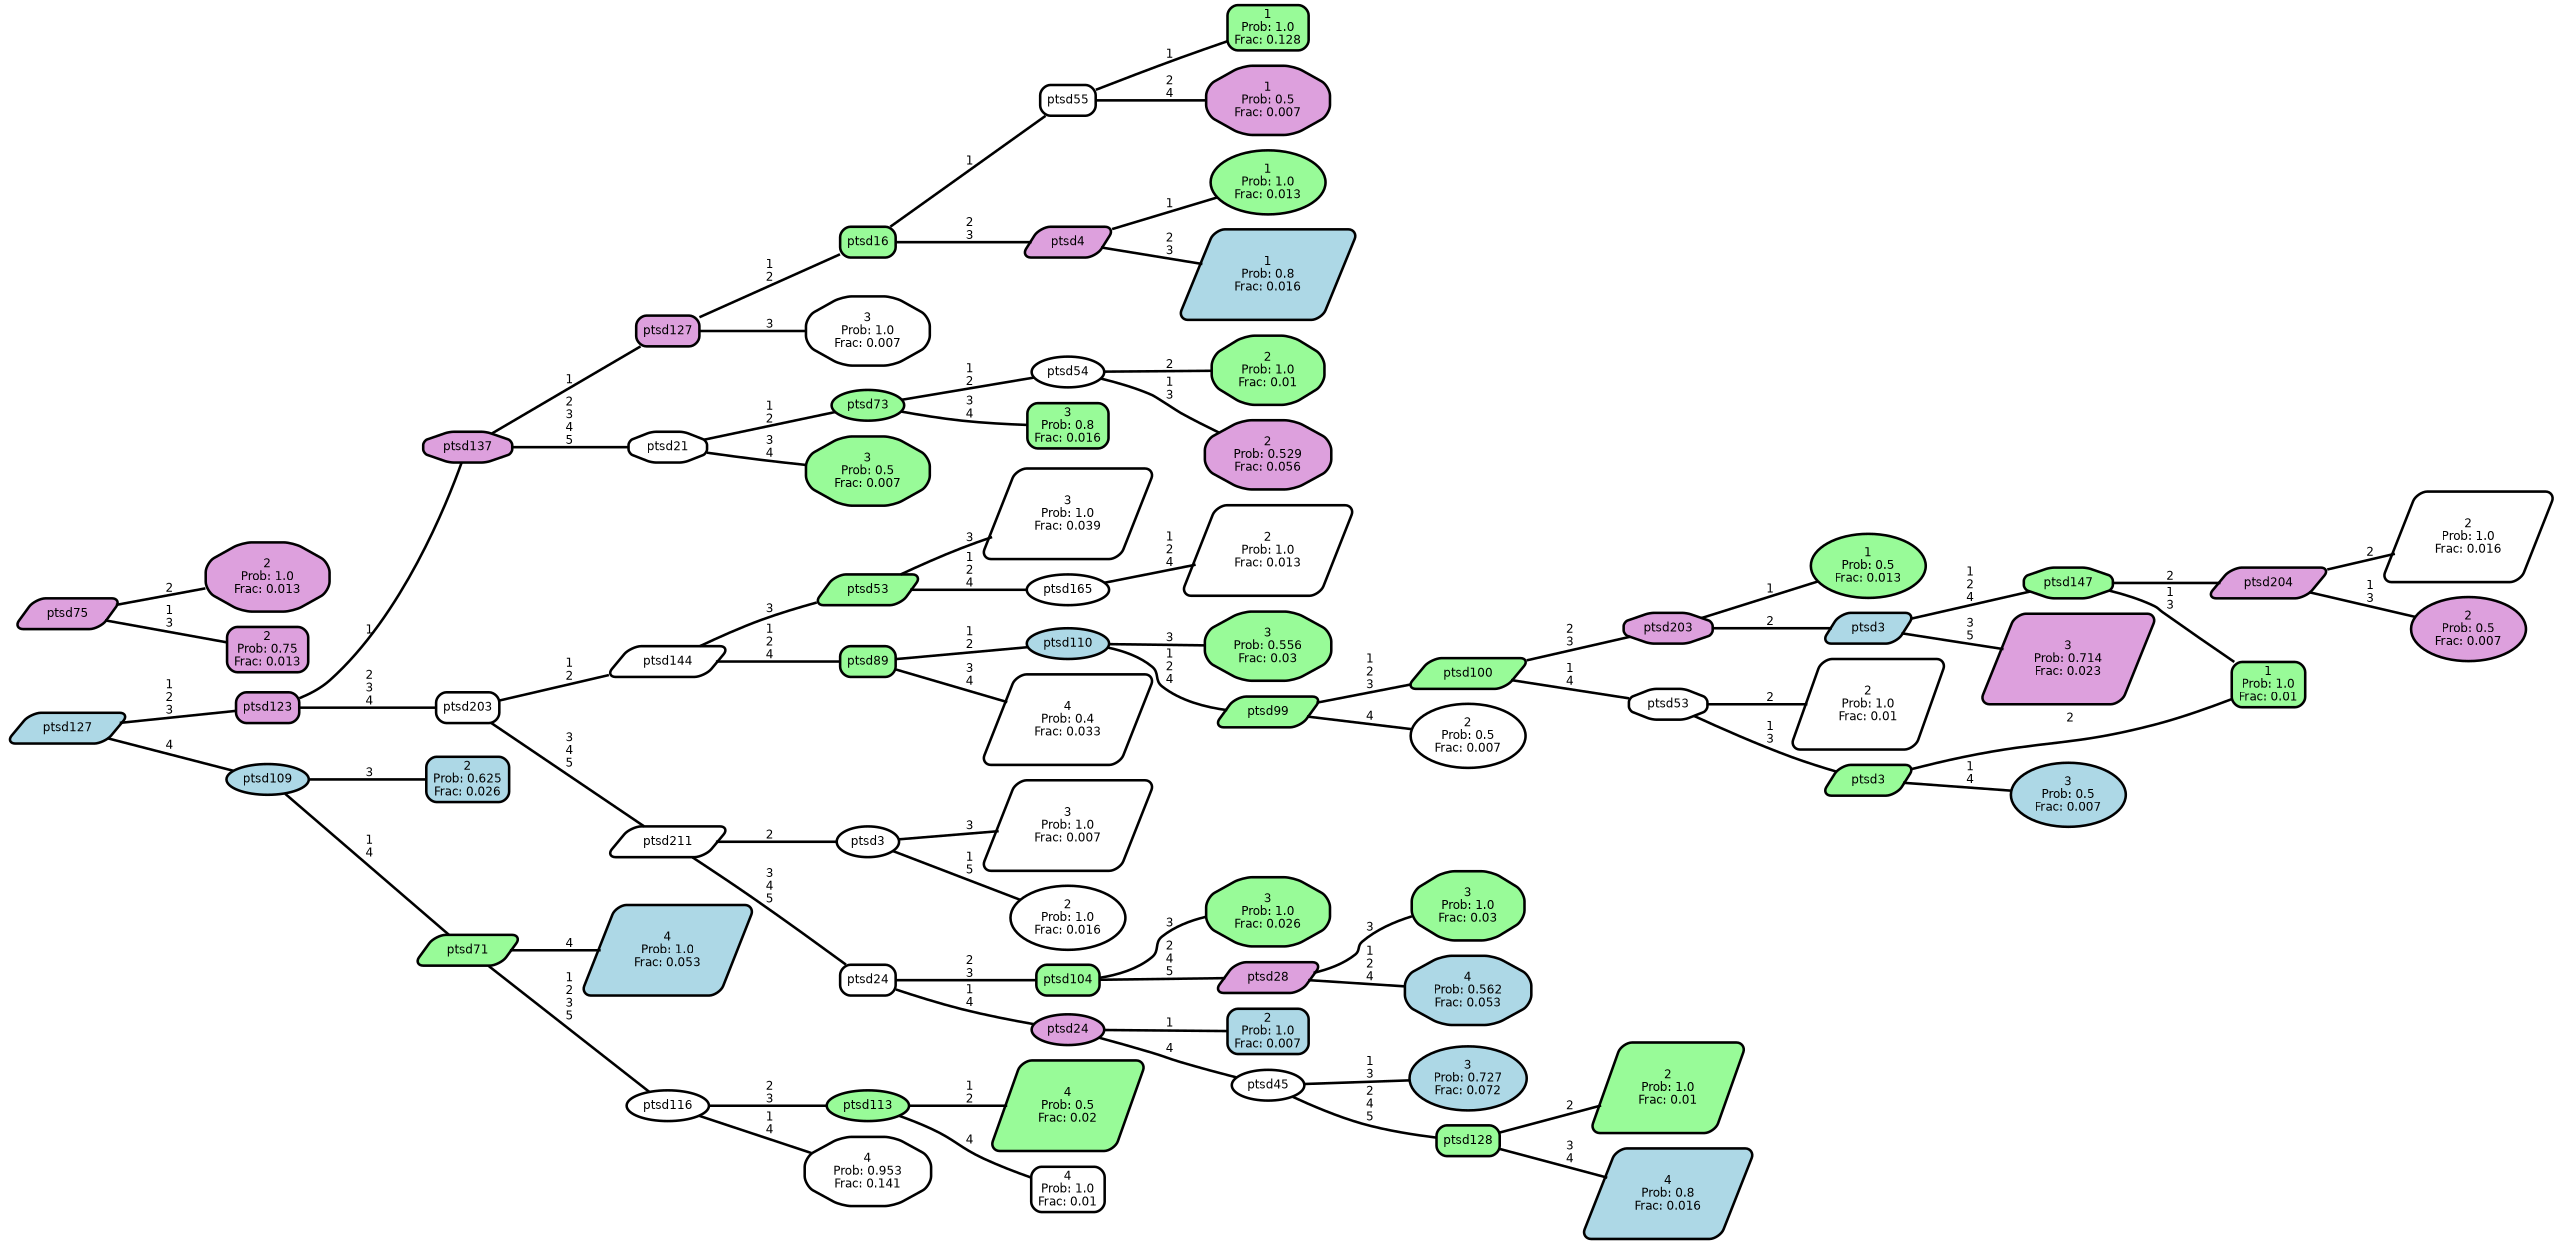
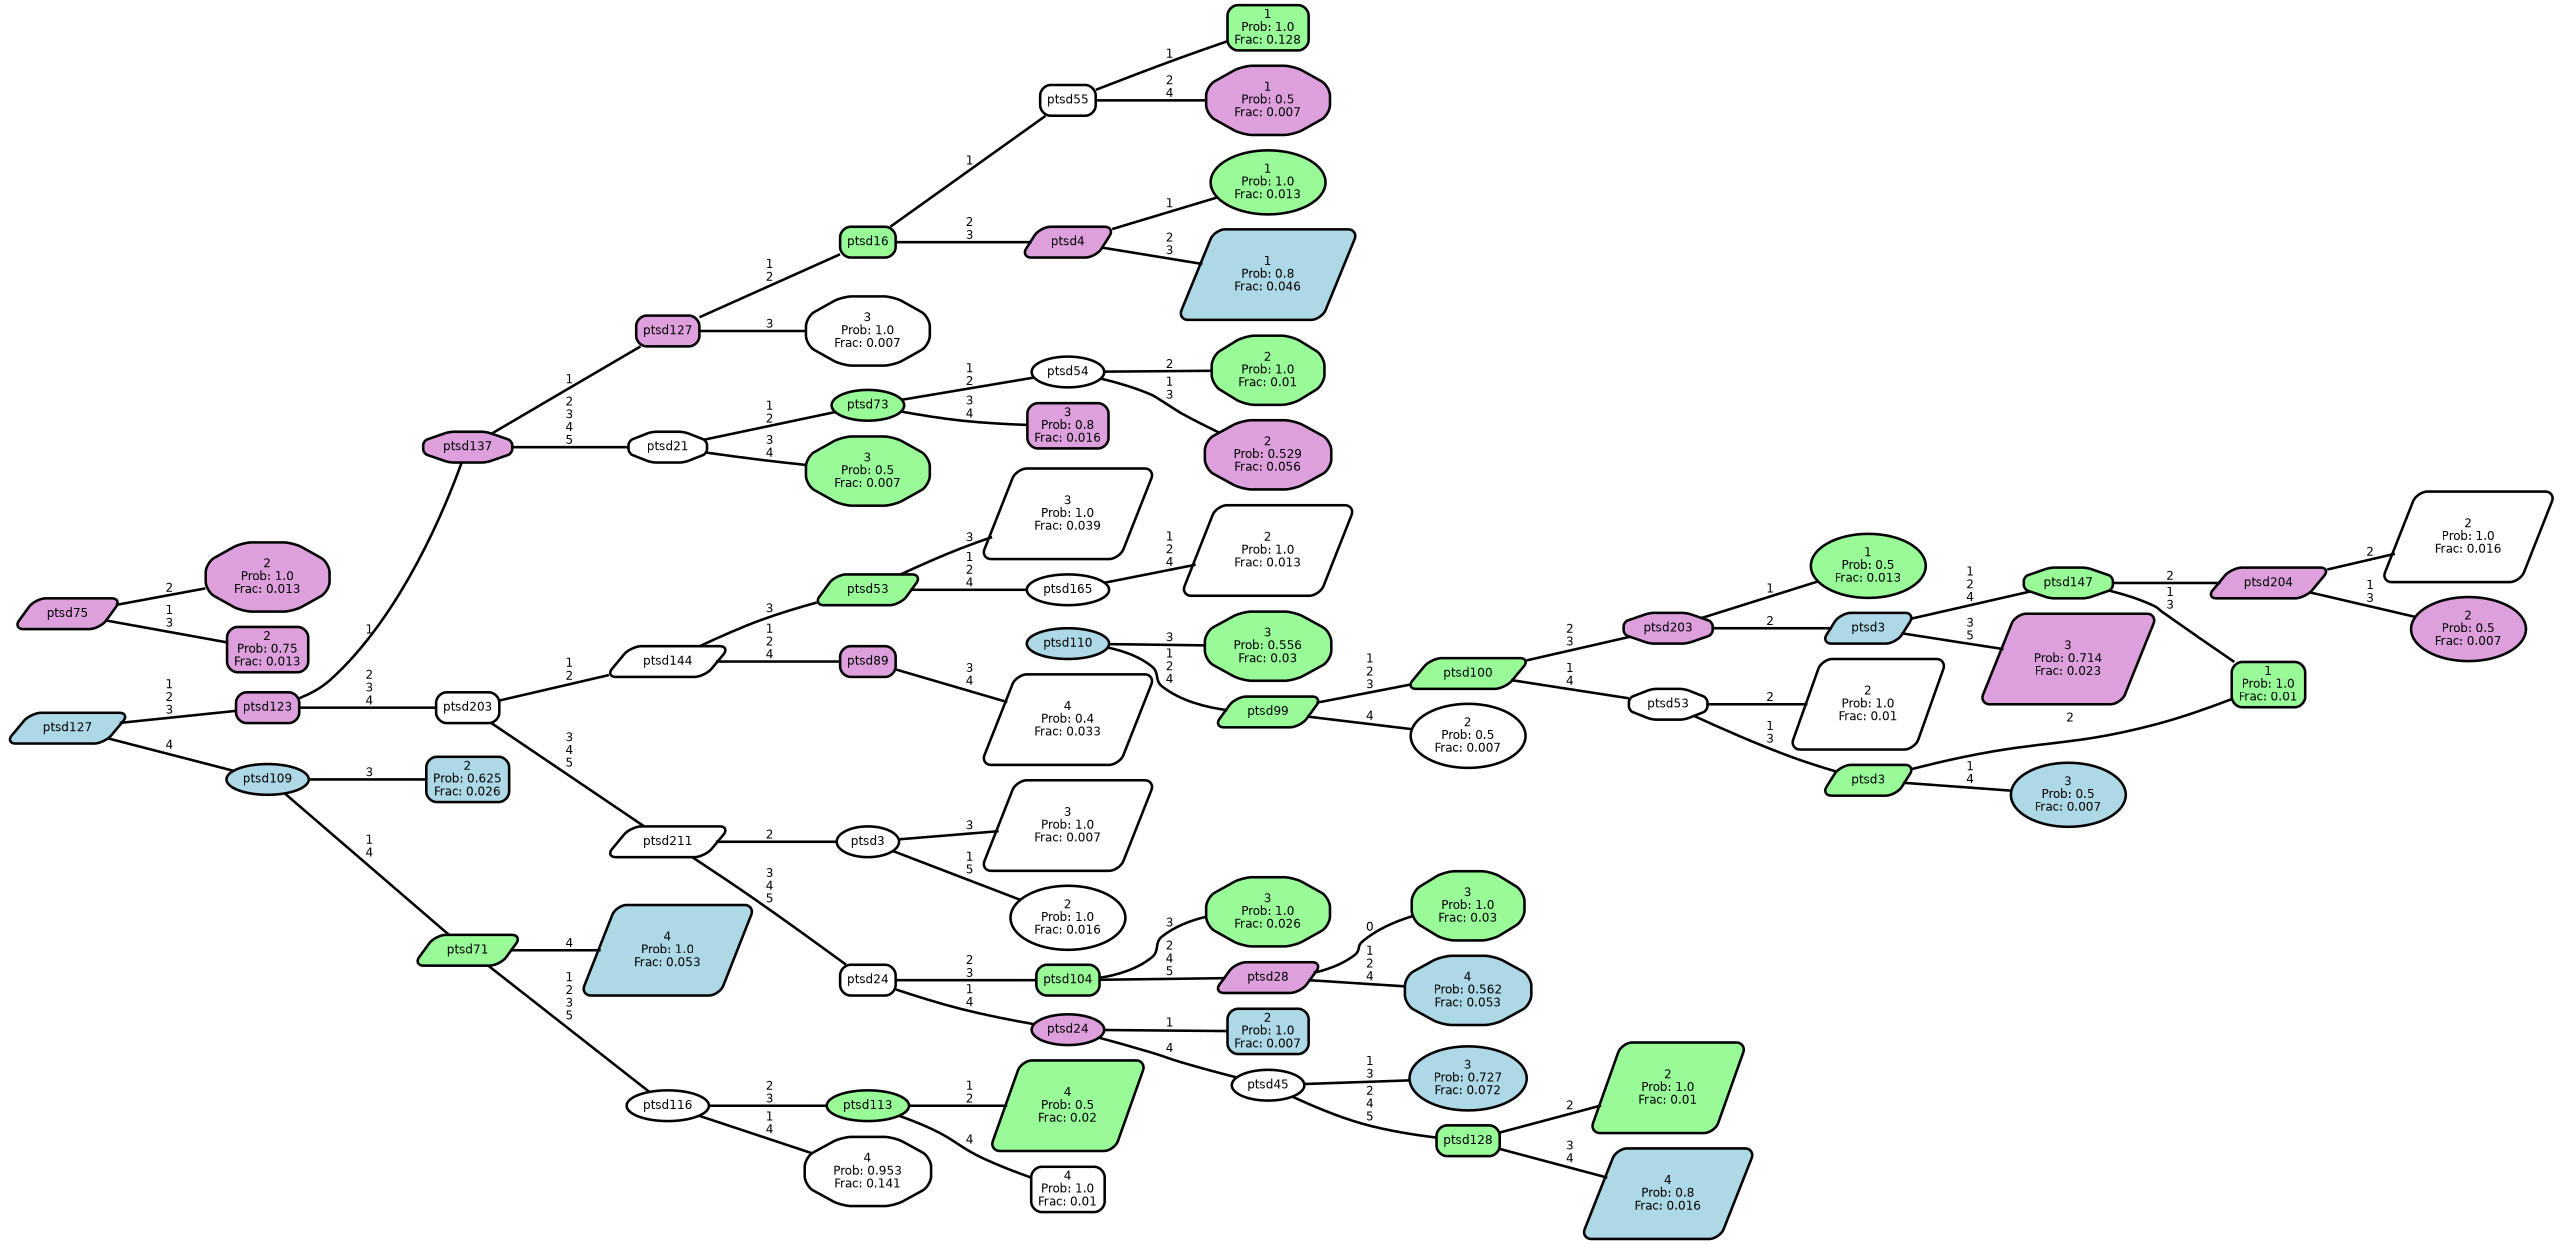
  graph {
    rankdir=LR
    ranksep="0 equally"
    splines=straight
    node [color=black fillcolor=palegreen fontcolor=black fontname=helvetica penwidth=3 shape=parallelogram style="filled, rounded"]
    edge [color=black fontname=helvetica penwidth=3]
    n1 [label="1\nProb: 1.0\nFrac: 0.128" shape=box]
    n2 [fillcolor=white label=ptsd55 shape=box]
    n3 [fillcolor=plum label="1\nProb: 0.5\nFrac: 0.007" shape=octagon]
    n4 [label=ptsd16 shape=box]
    n5 [fillcolor=plum label=ptsd4]
    n6 [label="1\nProb: 1.0\nFrac: 0.013" shape=ellipse]
-   n7 [fillcolor=lightblue label="1\nProb: 0.8\nFrac: 0.016"]
+   n7 [fillcolor=lightblue label="1\nProb: 0.8\nFrac: 0.046"]
    n8 [fillcolor=plum label=ptsd127 shape=box]
    n9 [fillcolor=white label="3\nProb: 1.0\nFrac: 0.007" shape=octagon]
    n10 [fillcolor=plum label=ptsd137 shape=octagon]
    n11 [fillcolor=white label=ptsd21 shape=octagon]
    n12 [label=ptsd73 shape=ellipse]
    n13 [label="3\nProb: 0.5\nFrac: 0.007" shape=octagon]
    n14 [label="2\nProb: 1.0\nFrac: 0.01" shape=octagon]
    n15 [fillcolor=white label=ptsd54 shape=ellipse]
    n16 [fillcolor=plum label="2\nProb: 0.529\nFrac: 0.056" shape=octagon]
-   n17 [label="3\nProb: 0.8\nFrac: 0.016" shape=box]
+   n17 [fillcolor=plum label="3\nProb: 0.8\nFrac: 0.016" shape=box]
    n18 [fillcolor=plum label=ptsd123 shape=box]
    n19 [fillcolor=white label=ptsd203 shape=box]
    n20 [fillcolor=white label=ptsd144]
    n21 [fillcolor=white label=ptsd211]
    n22 [fillcolor=white label="3\nProb: 1.0\nFrac: 0.039"]
    n23 [label=ptsd53]
    n24 [fillcolor=white label=ptsd165 shape=ellipse]
    n25 [fillcolor=white label="2\nProb: 1.0\nFrac: 0.013"]
-   n26 [label=ptsd89 shape=box]
+   n26 [fillcolor=plum label=ptsd89 shape=box]
    n27 [fillcolor=lightblue label=ptsd110 shape=ellipse]
    n28 [fillcolor=white label="4\nProb: 0.4\nFrac: 0.033"]
    n29 [label="3\nProb: 0.556\nFrac: 0.03" shape=octagon]
    n30 [label=ptsd99]
    n31 [label=ptsd100]
    n32 [fillcolor=white label="2\nProb: 0.5\nFrac: 0.007" shape=ellipse]
    n33 [label="1\nProb: 0.5\nFrac: 0.013" shape=ellipse]
    n34 [fillcolor=plum label=ptsd203 shape=octagon]
    n35 [fillcolor=lightblue label=ptsd3]
    n36 [label=ptsd147 shape=octagon]
    n37 [fillcolor=plum label="3\nProb: 0.714\nFrac: 0.023"]
    n38 [fillcolor=white label="2\nProb: 1.0\nFrac: 0.016"]
    n39 [fillcolor=plum label=ptsd204]
    n40 [fillcolor=plum label="2\nProb: 0.5\nFrac: 0.007" shape=ellipse]
    n41 [label="1\nProb: 1.0\nFrac: 0.01" shape=box]
    n42 [fillcolor=plum label=ptsd75]
    n43 [fillcolor=plum label="2\nProb: 1.0\nFrac: 0.013" shape=octagon]
    n44 [fillcolor=plum label="2\nProb: 0.75\nFrac: 0.013" shape=box]
    n45 [fillcolor=white label=ptsd53 shape=octagon]
    n46 [fillcolor=white label="2\nProb: 1.0\nFrac: 0.01"]
    n47 [label=ptsd3]
    n48 [fillcolor=lightblue label="3\nProb: 0.5\nFrac: 0.007" shape=ellipse]
    n49 [fillcolor=white label=ptsd3 shape=ellipse]
    n50 [fillcolor=white label=ptsd24 shape=box]
    n51 [fillcolor=white label="3\nProb: 1.0\nFrac: 0.007"]
    n52 [fillcolor=white label="2\nProb: 1.0\nFrac: 0.016" shape=ellipse]
    n53 [label=ptsd104 shape=box]
    n54 [fillcolor=plum label=ptsd24 shape=ellipse]
    n55 [label="3\nProb: 1.0\nFrac: 0.026" shape=octagon]
    n56 [fillcolor=plum label=ptsd28]
    n57 [label="3\nProb: 1.0\nFrac: 0.03" shape=octagon]
    n58 [fillcolor=lightblue label="4\nProb: 0.562\nFrac: 0.053" shape=octagon]
    n59 [fillcolor=lightblue label="2\nProb: 1.0\nFrac: 0.007" shape=box]
    n60 [fillcolor=white label=ptsd45 shape=ellipse]
    n61 [fillcolor=lightblue label="3\nProb: 0.727\nFrac: 0.072" shape=ellipse]
    n62 [label=ptsd128 shape=box]
    n63 [label="2\nProb: 1.0\nFrac: 0.01"]
    n64 [fillcolor=lightblue label="4\nProb: 0.8\nFrac: 0.016"]
    n65 [fillcolor=lightblue label=ptsd127]
    n66 [fillcolor=lightblue label=ptsd109 shape=ellipse]
    n67 [fillcolor=lightblue label="2\nProb: 0.625\nFrac: 0.026" shape=box]
    n68 [label=ptsd71]
    n69 [fillcolor=lightblue label="4\nProb: 1.0\nFrac: 0.053"]
    n70 [fillcolor=white label=ptsd116 shape=ellipse]
    n71 [label=ptsd113 shape=ellipse]
    n72 [fillcolor=white label="4\nProb: 0.953\nFrac: 0.141" shape=octagon]
    n73 [label="4\nProb: 0.5\nFrac: 0.02"]
    n74 [fillcolor=white label="4\nProb: 1.0\nFrac: 0.01" shape=box]
    subgraph sub_1 {
      rank=same
    }
    n2 -- n1 [label=" 1"]
    n2 -- n3 [label=" 2\n 4"]
    n4 -- n2 [label=" 1"]
    n4 -- n5 [label=" 2\n 3"]
    n5 -- n6 [label=" 1"]
    n5 -- n7 [label=" 2\n 3"]
    n8 -- n4 [label=" 1\n 2"]
    n8 -- n9 [label=" 3"]
    n10 -- n8 [label=" 1"]
    n10 -- n11 [label=" 2\n 3\n 4\n 5"]
    n11 -- n12 [label=" 1\n 2"]
    n11 -- n13 [label=" 3\n 4"]
    n12 -- n15 [label=" 1\n 2"]
    n12 -- n17 [label=" 3\n 4"]
    n15 -- n14 [label=" 2"]
    n15 -- n16 [label=" 1\n 3"]
    n18 -- n10 [label=" 1"]
    n18 -- n19 [label=" 2\n 3\n 4"]
    n19 -- n20 [label=" 1\n 2"]
    n19 -- n21 [label=" 3\n 4\n 5"]
    n20 -- n23 [label=" 3"]
    n20 -- n26 [label=" 1\n 2\n 4"]
    n21 -- n49 [label=" 2"]
    n21 -- n50 [label=" 3\n 4\n 5"]
    n23 -- n22 [label=" 3"]
    n23 -- n24 [label=" 1\n 2\n 4"]
    n24 -- n25 [label=" 1\n 2\n 4"]
-   n26 -- n27 [label=" 1\n 2"]
    n26 -- n28 [label=" 3\n 4"]
    n27 -- n29 [label=" 3"]
    n27 -- n30 [label=" 1\n 2\n 4"]
    n30 -- n31 [label=" 1\n 2\n 3"]
    n30 -- n32 [label=" 4"]
    n31 -- n34 [label=" 2\n 3"]
    n31 -- n45 [label=" 1\n 4"]
    n34 -- n33 [label=" 1"]
    n34 -- n35 [label=" 2"]
    n35 -- n36 [label=" 1\n 2\n 4"]
    n35 -- n37 [label=" 3\n 5"]
    n36 -- n39 [label=" 2"]
    n36 -- n41 [label=" 1\n 3"]
    n39 -- n38 [label=" 2"]
    n39 -- n40 [label=" 1\n 3"]
    n42 -- n43 [label=" 2"]
    n42 -- n44 [label=" 1\n 3"]
    n45 -- n46 [label=" 2"]
    n45 -- n47 [label=" 1\n 3"]
    n47 -- n41 [label=" 2"]
    n47 -- n48 [label=" 1\n 4"]
    n49 -- n51 [label=" 3"]
    n49 -- n52 [label=" 1\n 5"]
    n50 -- n53 [label=" 2\n 3"]
    n50 -- n54 [label=" 1\n 4"]
    n53 -- n55 [label=" 3"]
    n53 -- n56 [label=" 2\n 4\n 5"]
    n54 -- n59 [label=" 1"]
    n54 -- n60 [label=" 4"]
-   n56 -- n57 [label=" 3"]
+   n56 -- n57 [label=" 0"]
    n56 -- n58 [label=" 1\n 2\n 4"]
    n60 -- n61 [label=" 1\n 3"]
    n60 -- n62 [label=" 2\n 4\n 5"]
    n62 -- n63 [label=" 2"]
    n62 -- n64 [label=" 3\n 4"]
    n65 -- n18 [label=" 1\n 2\n 3"]
    n65 -- n66 [label=" 4"]
    n66 -- n67 [label=" 3"]
    n66 -- n68 [label=" 1\n 4"]
    n68 -- n69 [label=" 4"]
    n68 -- n70 [label=" 1\n 2\n 3\n 5"]
    n70 -- n71 [label=" 2\n 3"]
    n70 -- n72 [label=" 1\n 4"]
    n71 -- n73 [label=" 1\n 2"]
    n71 -- n74 [label=" 4"]
  }
